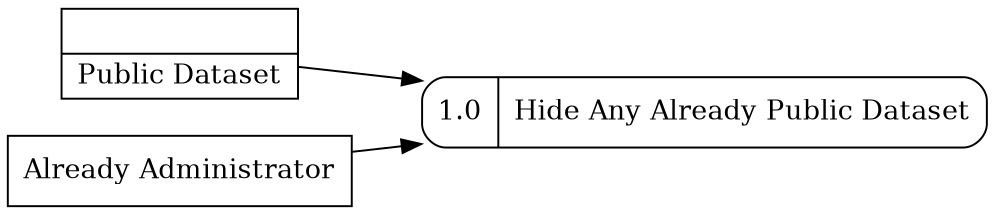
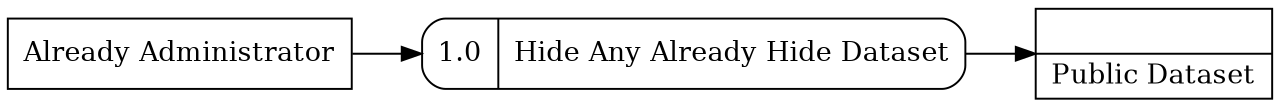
  digraph {
    rankdir=LR
    n1 [label="<f0>  |<f1> Public Dataset " shape=record]
    n2 [label="Already Administrator" shape=box]
-   n3 [label="{<f0> 1.0|<f1> Hide Any Already Public Dataset }" shape=Mrecord]
+   n3 [label="{<f0> 1.0|<f1> Hide Any Already Hide Dataset }" shape=Mrecord]
    n2 -> n3
-   n1 -> n3
+   n3 -> n1
  }
